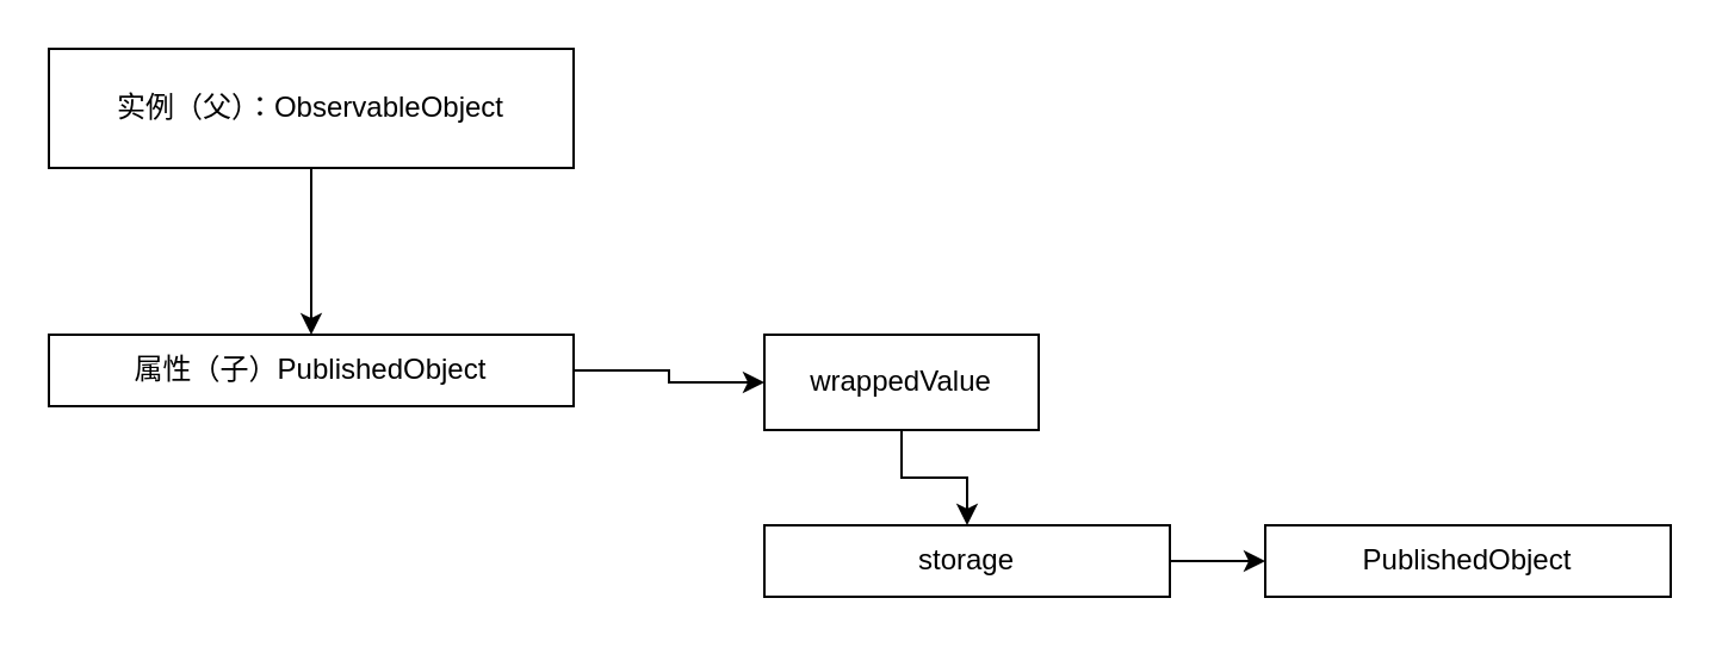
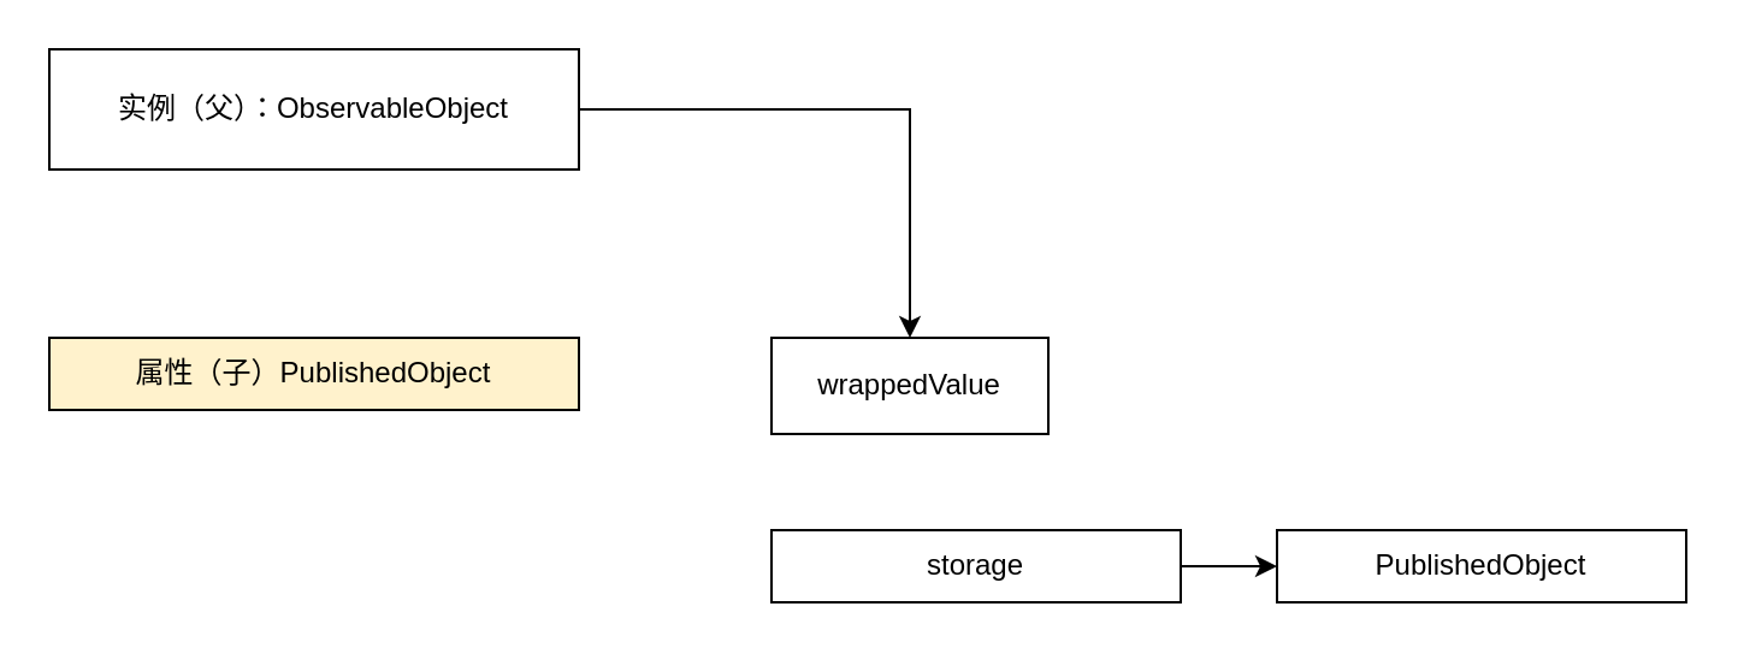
  <mxCell id="0" />
  <mxCell id="1" parent="0" />
- <mxCell id="2" style="edgeStyle=orthogonalEdgeStyle;rounded=0;orthogonalLoop=1;jettySize=auto;html=1;entryX=0.5;entryY=0;entryDx=0;entryDy=0;" edge="1" parent="1" source="3" target="6"><mxGeometry relative="1" as="geometry" /></mxCell>
+ <mxCell id="2" style="edgeStyle=orthogonalEdgeStyle;rounded=0;orthogonalLoop=1;jettySize=auto;html=1;" edge="1" parent="1" source="3" target="7"><mxGeometry relative="1" as="geometry" /></mxCell>
  <mxCell id="3" value="&lt;span&gt;实例（父）：ObservableObject&lt;/span&gt;" style="rounded=0;whiteSpace=wrap;html=1;" vertex="1" parent="1"><mxGeometry x="20" y="20" width="220" height="50" as="geometry" /></mxCell>
- <mxCell id="4" style="edgeStyle=orthogonalEdgeStyle;rounded=0;orthogonalLoop=1;jettySize=auto;html=1;" edge="1" parent="1" source="6" target="7"><mxGeometry relative="1" as="geometry" /></mxCell>
- <mxCell id="5" style="edgeStyle=orthogonalEdgeStyle;rounded=0;orthogonalLoop=1;jettySize=auto;html=1;exitX=0.5;exitY=1;exitDx=0;exitDy=0;entryX=0.5;entryY=0;entryDx=0;entryDy=0;" edge="1" parent="1" source="7" target="9"><mxGeometry relative="1" as="geometry" /></mxCell>
- <mxCell id="6" value="&lt;span&gt;属性（子）PublishedObject&lt;/span&gt;" style="rounded=0;whiteSpace=wrap;html=1;" vertex="1" parent="1"><mxGeometry x="20" y="140" width="220" height="30" as="geometry" /></mxCell>
+ <mxCell id="6" value="&lt;span&gt;属性（子）PublishedObject&lt;/span&gt;" style="rounded=0;whiteSpace=wrap;html=1;fillColor=#fff2cc;" vertex="1" parent="1"><mxGeometry x="20" y="140" width="220" height="30" as="geometry" /></mxCell>
  <mxCell id="7" value="wrappedValue" style="rounded=0;whiteSpace=wrap;html=1;" vertex="1" parent="1"><mxGeometry x="320" y="140" width="115" height="40" as="geometry" /></mxCell>
  <mxCell id="8" style="edgeStyle=orthogonalEdgeStyle;rounded=0;orthogonalLoop=1;jettySize=auto;html=1;exitX=1;exitY=0.5;exitDx=0;exitDy=0;entryX=0;entryY=0.5;entryDx=0;entryDy=0;" edge="1" parent="1" source="9" target="10"><mxGeometry relative="1" as="geometry" /></mxCell>
  <mxCell id="9" value="storage" style="rounded=0;whiteSpace=wrap;html=1;" vertex="1" parent="1"><mxGeometry x="320" y="220" width="170" height="30" as="geometry" /></mxCell>
  <mxCell id="10" value="PublishedObject" style="rounded=0;whiteSpace=wrap;html=1;" vertex="1" parent="1"><mxGeometry x="530" y="220" width="170" height="30" as="geometry" /></mxCell>
